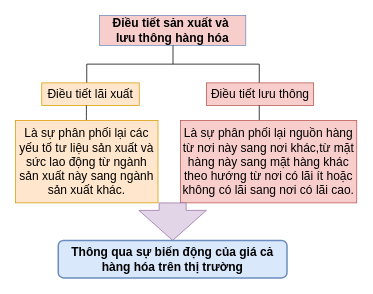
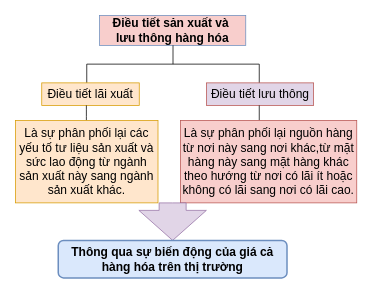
  <mxCell id="0" />
  <mxCell id="1" parent="0" />
  <mxCell id="2" value="&lt;font style=&quot;font-size: 16px;&quot;&gt;Điều tiết sản xuất và&amp;nbsp;&lt;br style=&quot;font-size: 16px;&quot;&gt;lưu thông hàng hóa&lt;/font&gt;" style="rounded=0;whiteSpace=wrap;html=1;fontSize=16;fillColor=#f8cecc;strokeColor=#6c8ebf;fontStyle=1;" parent="1" vertex="1"><mxGeometry x="132" y="20" width="195" height="40" as="geometry" /></mxCell>
  <mxCell id="3" value="" style="strokeWidth=1;html=1;shape=mxgraph.flowchart.annotation_2;align=left;labelPosition=right;pointerEvents=1;connectable=0;direction=south;fontSize=16;fontStyle=0" parent="1" vertex="1"><mxGeometry x="115" y="60" width="230" height="50" as="geometry" /></mxCell>
  <mxCell id="4" value="Điều tiết lãi xuất" style="rounded=0;whiteSpace=wrap;html=1;fontSize=16;fillColor=#ffe6cc;strokeColor=#d79b00;" parent="1" vertex="1"><mxGeometry x="55" y="110" width="130" height="30" as="geometry" /></mxCell>
  <mxCell id="5" value="" style="endArrow=none;html=1;fontSize=16;" parent="1" edge="1"><mxGeometry width="50" height="50" relative="1" as="geometry"><mxPoint x="114.5" y="160" as="sourcePoint" /><mxPoint x="114.5" y="140" as="targetPoint" /><Array as="points"><mxPoint x="114.5" y="150" /></Array></mxGeometry></mxCell>
  <mxCell id="6" value="Là sự phân phối lại các yếu tố tư liệu sản xuất và sức lao động từ ngành sản xuất này sang ngành sản xuất khác." style="rounded=0;whiteSpace=wrap;html=1;fontSize=16;fillColor=#ffe6cc;strokeColor=#d79b00;" parent="1" vertex="1"><mxGeometry x="20" y="160" width="190" height="110" as="geometry" /></mxCell>
- <mxCell id="7" value="Điều tiết lưu thông" style="rounded=0;whiteSpace=wrap;html=1;fontSize=16;fillColor=#f8cecc;strokeColor=#b85450;" parent="1" vertex="1"><mxGeometry x="274.5" y="110" width="143" height="30" as="geometry" /></mxCell>
+ <mxCell id="7" value="Điều tiết lưu thông" style="rounded=0;whiteSpace=wrap;html=1;fontSize=16;fillColor=#e1d5e7;strokeColor=#b85450;" parent="1" vertex="1"><mxGeometry x="274.5" y="110" width="143" height="30" as="geometry" /></mxCell>
  <mxCell id="8" value="" style="endArrow=none;html=1;fontSize=16;" parent="1" edge="1"><mxGeometry width="50" height="50" relative="1" as="geometry"><mxPoint x="345" y="160" as="sourcePoint" /><mxPoint x="345" y="140" as="targetPoint" /></mxGeometry></mxCell>
  <mxCell id="9" value="Là sự phân phối lại nguồn hàng từ nơi này sang nơi khác,từ mặt hàng này sang mặt hàng khác theo hướng từ nơi có lãi ít hoặc không có lãi sang nơi có lãi cao." style="rounded=0;whiteSpace=wrap;html=1;fontSize=16;fillColor=#f8cecc;strokeColor=#b85450;" parent="1" vertex="1"><mxGeometry x="240" y="160" width="235" height="110" as="geometry" /></mxCell>
  <mxCell id="10" value="" style="html=1;shadow=0;dashed=0;align=center;verticalAlign=middle;shape=mxgraph.arrows2.arrow;dy=0.6;dx=40;direction=south;notch=0;strokeWidth=1;fontSize=16;fillColor=#e1d5e7;strokeColor=#9673a6;" parent="1" vertex="1"><mxGeometry x="184.5" y="270" width="90" height="50" as="geometry" /></mxCell>
  <mxCell id="11" value="&lt;font style=&quot;font-size: 16px;&quot;&gt;Thông qua sự biến động của giá cả hàng hóa trên thị trường&lt;/font&gt;" style="rounded=1;whiteSpace=wrap;html=1;absoluteArcSize=1;arcSize=14;strokeWidth=2;fontSize=16;fontStyle=1;fillColor=#dae8fc;strokeColor=#6c8ebf;" parent="1" vertex="1"><mxGeometry x="77" y="320" width="305" height="50" as="geometry" /></mxCell>
